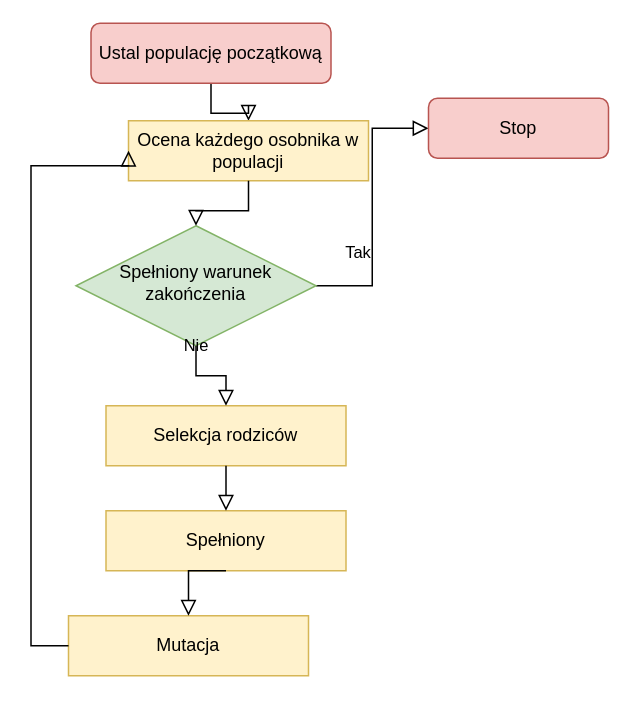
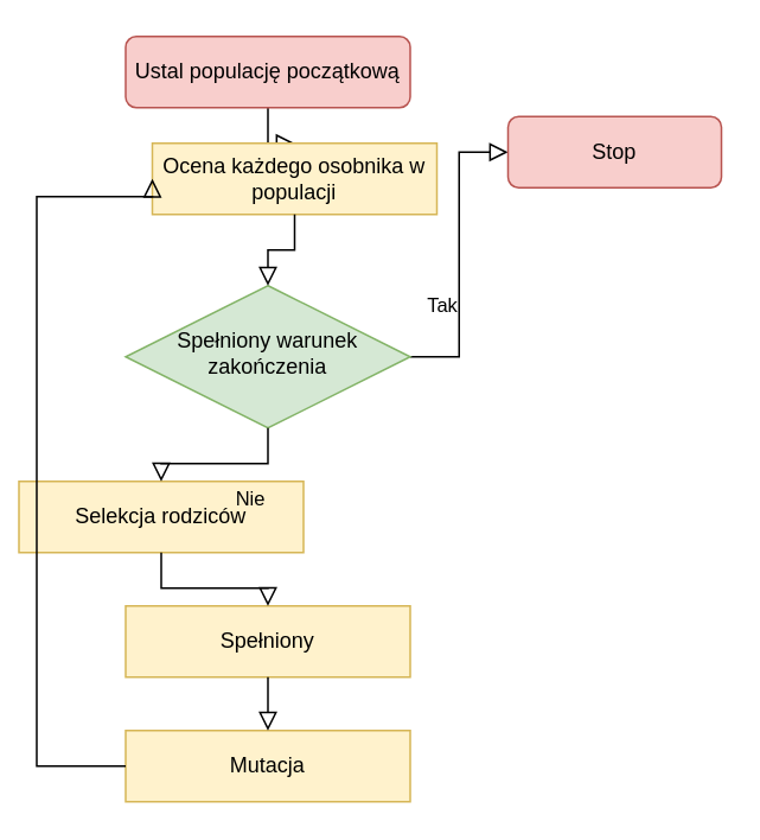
  <mxCell id="0" />
  <mxCell id="1" parent="0" />
  <mxCell id="2" value="" style="rounded=0;html=1;jettySize=auto;orthogonalLoop=1;fontSize=11;endArrow=block;endFill=0;endSize=8;strokeWidth=1;shadow=0;labelBackgroundColor=none;edgeStyle=orthogonalEdgeStyle;entryX=0.5;entryY=0;entryDx=0;entryDy=0;" parent="1" source="3" target="12" edge="1"><mxGeometry relative="1" as="geometry"><mxPoint x="150" y="60" as="targetPoint" /></mxGeometry></mxCell>
- <mxCell id="3" value="Ustal populację początkową" style="rounded=1;whiteSpace=wrap;html=1;fontSize=12;glass=0;strokeWidth=1;shadow=0;fillColor=#f8cecc;strokeColor=#b85450;" parent="1" vertex="1"><mxGeometry x="60" y="15" width="160" height="40" as="geometry" /></mxCell>
+ <mxCell id="3" value="Ustal populację początkową" style="rounded=1;whiteSpace=wrap;html=1;fontSize=12;glass=0;strokeWidth=1;shadow=0;fillColor=#f8cecc;strokeColor=#b85450;" parent="1" vertex="1"><mxGeometry x="70" y="20" width="160" height="40" as="geometry" /></mxCell>
  <mxCell id="4" value="Tak" style="rounded=0;html=1;jettySize=auto;orthogonalLoop=1;fontSize=11;endArrow=block;endFill=0;endSize=8;strokeWidth=1;shadow=0;labelBackgroundColor=none;edgeStyle=orthogonalEdgeStyle;exitX=1;exitY=0.5;exitDx=0;exitDy=0;entryX=0;entryY=0.5;entryDx=0;entryDy=0;" parent="1" source="5" target="6" edge="1"><mxGeometry x="-0.333" y="10" relative="1" as="geometry"><mxPoint as="offset" /><mxPoint x="280" y="290" as="sourcePoint" /><mxPoint x="250" y="220" as="targetPoint" /></mxGeometry></mxCell>
- <mxCell id="5" value="Spełniony warunek zakończenia" style="rhombus;whiteSpace=wrap;html=1;shadow=0;fontFamily=Helvetica;fontSize=12;align=center;strokeWidth=1;spacing=6;spacingTop=-4;fillColor=#d5e8d4;strokeColor=#82b366;" parent="1" vertex="1"><mxGeometry x="50" y="150" width="160" height="80" as="geometry" /></mxCell>
+ <mxCell id="5" value="Spełniony warunek zakończenia" style="rhombus;whiteSpace=wrap;html=1;shadow=0;fontFamily=Helvetica;fontSize=12;align=center;strokeWidth=1;spacing=6;spacingTop=-4;fillColor=#d5e8d4;strokeColor=#82b366;" parent="1" vertex="1"><mxGeometry x="70" y="160" width="160" height="80" as="geometry" /></mxCell>
  <mxCell id="6" value="Stop" style="rounded=1;whiteSpace=wrap;html=1;fontSize=12;glass=0;strokeWidth=1;shadow=0;fillColor=#f8cecc;strokeColor=#b85450;" parent="1" vertex="1"><mxGeometry x="285" y="65" width="120" height="40" as="geometry" /></mxCell>
- <mxCell id="7" value="Selekcja rodziców" style="rounded=0;whiteSpace=wrap;html=1;fillColor=#fff2cc;strokeColor=#d6b656;" vertex="1" parent="1"><mxGeometry x="70" y="270" width="160" height="40" as="geometry" /></mxCell>
+ <mxCell id="7" value="Selekcja rodziców" style="rounded=0;whiteSpace=wrap;html=1;fillColor=#fff2cc;strokeColor=#d6b656;" vertex="1" parent="1"><mxGeometry x="10" y="270" width="160" height="40" as="geometry" /></mxCell>
  <mxCell id="8" value="Spełniony" style="rounded=0;whiteSpace=wrap;html=1;fillColor=#fff2cc;strokeColor=#d6b656;" vertex="1" parent="1"><mxGeometry x="70" y="340" width="160" height="40" as="geometry" /></mxCell>
- <mxCell id="9" value="Mutacja" style="rounded=0;whiteSpace=wrap;html=1;fillColor=#fff2cc;strokeColor=#d6b656;" vertex="1" parent="1"><mxGeometry x="45" y="410" width="160" height="40" as="geometry" /></mxCell>
+ <mxCell id="9" value="Mutacja" style="rounded=0;whiteSpace=wrap;html=1;fillColor=#fff2cc;strokeColor=#d6b656;" vertex="1" parent="1"><mxGeometry x="70" y="410" width="160" height="40" as="geometry" /></mxCell>
  <mxCell id="10" value="" style="rounded=0;html=1;jettySize=auto;orthogonalLoop=1;fontSize=11;endArrow=block;endFill=0;endSize=8;strokeWidth=1;shadow=0;labelBackgroundColor=none;edgeStyle=orthogonalEdgeStyle;exitX=0.5;exitY=1;exitDx=0;exitDy=0;entryX=0.5;entryY=0;entryDx=0;entryDy=0;" edge="1" parent="1" source="7" target="8"><mxGeometry relative="1" as="geometry"><mxPoint x="160" y="270" as="sourcePoint" /><mxPoint x="160" y="310" as="targetPoint" /></mxGeometry></mxCell>
  <mxCell id="11" value="" style="rounded=0;html=1;jettySize=auto;orthogonalLoop=1;fontSize=11;endArrow=block;endFill=0;endSize=8;strokeWidth=1;shadow=0;labelBackgroundColor=none;edgeStyle=orthogonalEdgeStyle;exitX=0.5;exitY=1;exitDx=0;exitDy=0;entryX=0.5;entryY=0;entryDx=0;entryDy=0;" edge="1" parent="1" source="8" target="9"><mxGeometry relative="1" as="geometry"><mxPoint x="170" y="280" as="sourcePoint" /><mxPoint x="170" y="320" as="targetPoint" /></mxGeometry></mxCell>
  <mxCell id="12" value="Ocena każdego osobnika w populacji" style="rounded=0;whiteSpace=wrap;html=1;fillColor=#fff2cc;strokeColor=#d6b656;" vertex="1" parent="1"><mxGeometry x="85" y="80" width="160" height="40" as="geometry" /></mxCell>
  <mxCell id="13" value="" style="rounded=0;html=1;jettySize=auto;orthogonalLoop=1;fontSize=11;endArrow=block;endFill=0;endSize=8;strokeWidth=1;shadow=0;labelBackgroundColor=none;edgeStyle=orthogonalEdgeStyle;exitX=0.5;exitY=1;exitDx=0;exitDy=0;entryX=0.5;entryY=0;entryDx=0;entryDy=0;" edge="1" parent="1" source="12" target="5"><mxGeometry relative="1" as="geometry"><mxPoint x="160" y="270" as="sourcePoint" /><mxPoint x="150" y="180" as="targetPoint" /></mxGeometry></mxCell>
  <mxCell id="14" value="" style="rounded=0;html=1;jettySize=auto;orthogonalLoop=1;fontSize=11;endArrow=block;endFill=0;endSize=8;strokeWidth=1;shadow=0;labelBackgroundColor=none;edgeStyle=orthogonalEdgeStyle;exitX=0;exitY=0.5;exitDx=0;exitDy=0;entryX=0;entryY=0.5;entryDx=0;entryDy=0;" edge="1" parent="1" source="9" target="12"><mxGeometry relative="1" as="geometry"><mxPoint x="160" y="350" as="sourcePoint" /><mxPoint x="20" y="110" as="targetPoint" /><Array as="points"><mxPoint x="20" y="430" /><mxPoint x="20" y="110" /></Array></mxGeometry></mxCell>
  <mxCell id="15" value="Nie" style="rounded=0;html=1;jettySize=auto;orthogonalLoop=1;fontSize=11;endArrow=block;endFill=0;endSize=8;strokeWidth=1;shadow=0;labelBackgroundColor=none;edgeStyle=orthogonalEdgeStyle;exitX=0.5;exitY=1;exitDx=0;exitDy=0;entryX=0.5;entryY=0;entryDx=0;entryDy=0;" edge="1" parent="1" source="5" target="7"><mxGeometry x="-0.333" y="20" relative="1" as="geometry"><mxPoint as="offset" /><mxPoint x="210" y="230" as="sourcePoint" /><mxPoint x="294" y="230" as="targetPoint" /></mxGeometry></mxCell>
